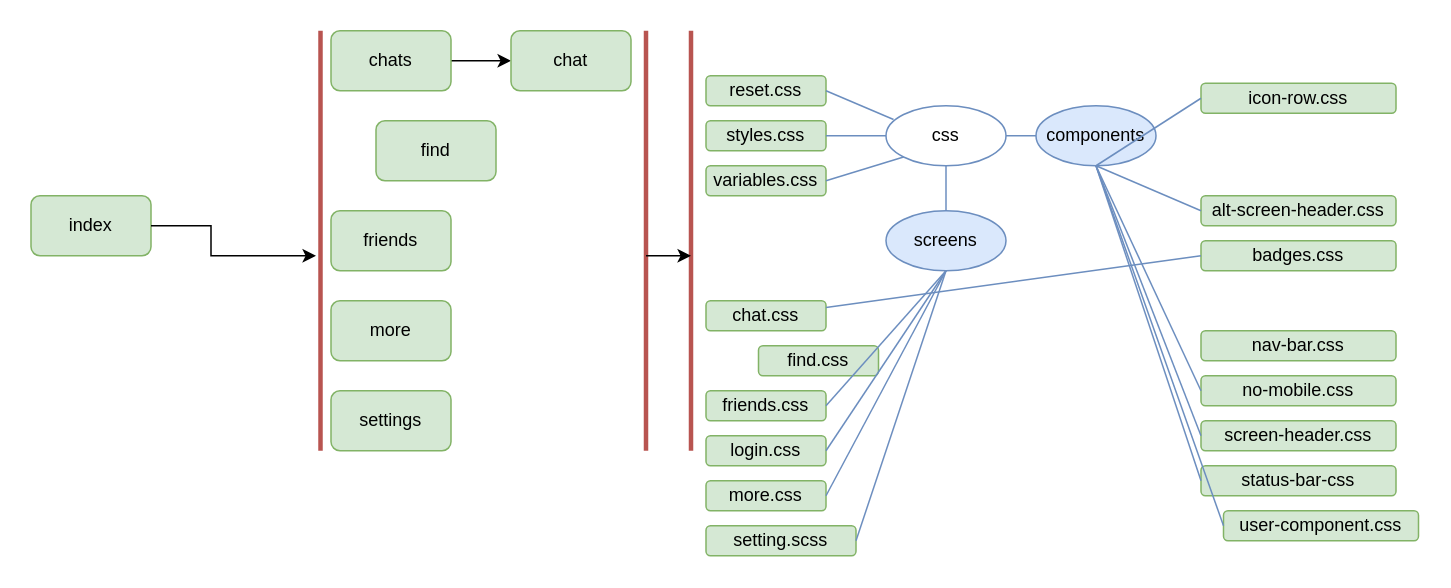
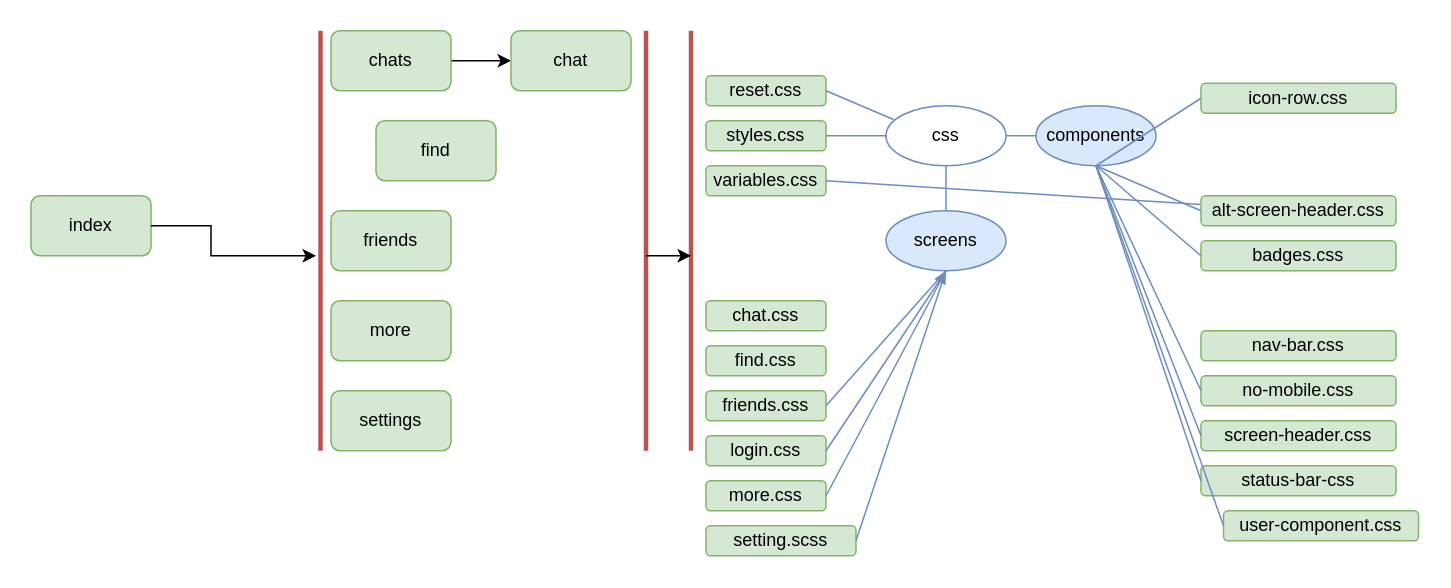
  <mxCell id="0" />
  <mxCell id="1" parent="0" />
  <mxCell id="2" value="index" style="rounded=1;whiteSpace=wrap;html=1;fillColor=#d5e8d4;strokeColor=#82b366;" vertex="1" parent="1"><mxGeometry x="20" y="130" width="80" height="40" as="geometry" /></mxCell>
  <mxCell id="3" value="settings" style="rounded=1;whiteSpace=wrap;html=1;fillColor=#d5e8d4;strokeColor=#82b366;" vertex="1" parent="1"><mxGeometry x="220" y="260" width="80" height="40" as="geometry" /></mxCell>
  <mxCell id="4" value="more" style="rounded=1;whiteSpace=wrap;html=1;fillColor=#d5e8d4;strokeColor=#82b366;" vertex="1" parent="1"><mxGeometry x="220" y="200" width="80" height="40" as="geometry" /></mxCell>
  <mxCell id="5" value="friends" style="rounded=1;whiteSpace=wrap;html=1;fillColor=#d5e8d4;strokeColor=#82b366;" vertex="1" parent="1"><mxGeometry x="220" y="140" width="80" height="40" as="geometry" /></mxCell>
  <mxCell id="6" value="find" style="rounded=1;whiteSpace=wrap;html=1;fillColor=#d5e8d4;strokeColor=#82b366;" vertex="1" parent="1"><mxGeometry x="250" y="80" width="80" height="40" as="geometry" /></mxCell>
  <mxCell id="7" style="edgeStyle=orthogonalEdgeStyle;rounded=0;orthogonalLoop=1;jettySize=auto;html=1;entryX=0;entryY=0.5;entryDx=0;entryDy=0;fillColor=#d5e8d4;" edge="1" parent="1" source="8" target="9"><mxGeometry relative="1" as="geometry" /></mxCell>
  <mxCell id="8" value="chats" style="rounded=1;whiteSpace=wrap;html=1;fillColor=#d5e8d4;strokeColor=#82b366;" vertex="1" parent="1"><mxGeometry x="220" y="20" width="80" height="40" as="geometry" /></mxCell>
  <mxCell id="9" value="chat" style="rounded=1;whiteSpace=wrap;html=1;fillColor=#d5e8d4;strokeColor=#82b366;" vertex="1" parent="1"><mxGeometry x="340" y="20" width="80" height="40" as="geometry" /></mxCell>
  <mxCell id="10" value="css" style="ellipse;whiteSpace=wrap;html=1;fillColor=#ffffff;strokeColor=#6c8ebf;" vertex="1" parent="1"><mxGeometry x="590" y="70" width="80" height="40" as="geometry" /></mxCell>
  <mxCell id="11" value="screens" style="ellipse;whiteSpace=wrap;html=1;fillColor=#dae8fc;strokeColor=#6c8ebf;" vertex="1" parent="1"><mxGeometry x="590" y="140" width="80" height="40" as="geometry" /></mxCell>
  <mxCell id="12" value="components" style="ellipse;whiteSpace=wrap;html=1;fillColor=#dae8fc;strokeColor=#6c8ebf;" vertex="1" parent="1"><mxGeometry x="690" y="70" width="80" height="40" as="geometry" /></mxCell>
  <mxCell id="13" value="reset.css" style="rounded=1;whiteSpace=wrap;html=1;fillColor=#d5e8d4;strokeColor=#82b366;" vertex="1" parent="1"><mxGeometry x="470" y="50" width="80" height="20" as="geometry" /></mxCell>
  <mxCell id="14" value="variables.css" style="rounded=1;whiteSpace=wrap;html=1;fillColor=#d5e8d4;strokeColor=#82b366;" vertex="1" parent="1"><mxGeometry x="470" y="110" width="80" height="20" as="geometry" /></mxCell>
  <mxCell id="15" value="styles.css" style="rounded=1;whiteSpace=wrap;html=1;fillColor=#d5e8d4;strokeColor=#82b366;" vertex="1" parent="1"><mxGeometry x="470" y="80" width="80" height="20" as="geometry" /></mxCell>
  <mxCell id="16" value="" style="endArrow=none;html=1;entryX=0.063;entryY=0.229;entryDx=0;entryDy=0;exitX=1;exitY=0.5;exitDx=0;exitDy=0;fillColor=#dae8fc;strokeColor=#6c8ebf;entryPerimeter=0;" edge="1" parent="1" source="13" target="10"><mxGeometry width="50" height="50" relative="1" as="geometry"><mxPoint x="730" y="-80" as="sourcePoint" /><mxPoint x="780" y="-130" as="targetPoint" /></mxGeometry></mxCell>
  <mxCell id="17" value="" style="endArrow=none;html=1;entryX=0;entryY=0.5;entryDx=0;entryDy=0;exitX=1;exitY=0.5;exitDx=0;exitDy=0;fillColor=#dae8fc;strokeColor=#6c8ebf;" edge="1" parent="1" source="15" target="10"><mxGeometry width="50" height="50" relative="1" as="geometry"><mxPoint x="550" y="-10" as="sourcePoint" /><mxPoint x="591.716" y="-35.858" as="targetPoint" /></mxGeometry></mxCell>
- <mxCell id="18" value="" style="endArrow=none;html=1;entryX=0;entryY=1;entryDx=0;entryDy=0;exitX=1;exitY=0.5;exitDx=0;exitDy=0;fillColor=#dae8fc;strokeColor=#6c8ebf;" edge="1" parent="1" source="14" target="10"><mxGeometry width="50" height="50" relative="1" as="geometry"><mxPoint x="560" y="0" as="sourcePoint" /><mxPoint x="601.716" y="-25.858" as="targetPoint" /></mxGeometry></mxCell>
+ <mxCell id="18" value="" style="endArrow=none;html=1;exitX=1;exitY=0.5;exitDx=0;exitDy=0;fillColor=#dae8fc;strokeColor=#6c8ebf;" edge="1" parent="1" source="14" target="36"><mxGeometry width="50" height="50" relative="1" as="geometry"><mxPoint x="560" y="0" as="sourcePoint" /><mxPoint x="601.716" y="-25.858" as="targetPoint" /></mxGeometry></mxCell>
  <mxCell id="19" value="" style="endArrow=none;html=1;entryX=0;entryY=0.5;entryDx=0;entryDy=0;exitX=1;exitY=0.5;exitDx=0;exitDy=0;fillColor=#dae8fc;strokeColor=#6c8ebf;" edge="1" parent="1" source="10" target="12"><mxGeometry width="50" height="50" relative="1" as="geometry"><mxPoint x="580" y="160" as="sourcePoint" /><mxPoint x="621.716" y="134.142" as="targetPoint" /></mxGeometry></mxCell>
  <mxCell id="20" value="" style="endArrow=none;html=1;exitX=0.5;exitY=1;exitDx=0;exitDy=0;fillColor=#dae8fc;strokeColor=#6c8ebf;" edge="1" parent="1" source="10" target="11"><mxGeometry width="50" height="50" relative="1" as="geometry"><mxPoint x="590" y="170" as="sourcePoint" /><mxPoint x="631.716" y="144.142" as="targetPoint" /></mxGeometry></mxCell>
  <mxCell id="21" value="" style="endArrow=none;html=1;fillColor=#f8cecc;strokeColor=#b85450;strokeWidth=3;" edge="1" parent="1"><mxGeometry width="50" height="50" relative="1" as="geometry"><mxPoint x="213" y="300" as="sourcePoint" /><mxPoint x="213" y="20" as="targetPoint" /></mxGeometry></mxCell>
  <mxCell id="22" style="edgeStyle=orthogonalEdgeStyle;rounded=0;orthogonalLoop=1;jettySize=auto;html=1;fillColor=#d5e8d4;exitX=1;exitY=0.5;exitDx=0;exitDy=0;" edge="1" parent="1" source="2"><mxGeometry relative="1" as="geometry"><mxPoint x="310" y="50" as="sourcePoint" /><mxPoint x="210" y="170" as="targetPoint" /><Array as="points"><mxPoint x="140" y="150" /><mxPoint x="140" y="170" /></Array></mxGeometry></mxCell>
  <mxCell id="23" value="" style="endArrow=none;html=1;fillColor=#f8cecc;strokeColor=#b85450;strokeWidth=3;" edge="1" parent="1"><mxGeometry width="50" height="50" relative="1" as="geometry"><mxPoint x="430" y="300" as="sourcePoint" /><mxPoint x="430" y="20" as="targetPoint" /></mxGeometry></mxCell>
  <mxCell id="24" value="" style="endArrow=none;html=1;fillColor=#f8cecc;strokeColor=#b85450;strokeWidth=3;" edge="1" parent="1"><mxGeometry width="50" height="50" relative="1" as="geometry"><mxPoint x="460" y="300" as="sourcePoint" /><mxPoint x="460" y="20" as="targetPoint" /></mxGeometry></mxCell>
  <mxCell id="25" style="edgeStyle=orthogonalEdgeStyle;rounded=0;orthogonalLoop=1;jettySize=auto;html=1;fillColor=#d5e8d4;" edge="1" parent="1"><mxGeometry relative="1" as="geometry"><mxPoint x="430" y="170" as="sourcePoint" /><mxPoint x="460" y="170" as="targetPoint" /></mxGeometry></mxCell>
  <mxCell id="26" value="chat.css" style="rounded=1;whiteSpace=wrap;html=1;fillColor=#d5e8d4;strokeColor=#82b366;" vertex="1" parent="1"><mxGeometry x="470" y="200" width="80" height="20" as="geometry" /></mxCell>
  <mxCell id="27" value="setting.scss" style="rounded=1;whiteSpace=wrap;html=1;fillColor=#d5e8d4;strokeColor=#82b366;" vertex="1" parent="1"><mxGeometry x="470" y="350" width="100" height="20" as="geometry" /></mxCell>
  <mxCell id="28" value="more.css" style="rounded=1;whiteSpace=wrap;html=1;fillColor=#d5e8d4;strokeColor=#82b366;" vertex="1" parent="1"><mxGeometry x="470" y="320" width="80" height="20" as="geometry" /></mxCell>
  <mxCell id="29" value="login.css" style="rounded=1;whiteSpace=wrap;html=1;fillColor=#d5e8d4;strokeColor=#82b366;" vertex="1" parent="1"><mxGeometry x="470" y="290" width="80" height="20" as="geometry" /></mxCell>
  <mxCell id="30" value="friends.css" style="rounded=1;whiteSpace=wrap;html=1;fillColor=#d5e8d4;strokeColor=#82b366;" vertex="1" parent="1"><mxGeometry x="470" y="260" width="80" height="20" as="geometry" /></mxCell>
- <mxCell id="31" value="find.css" style="rounded=1;whiteSpace=wrap;html=1;fillColor=#d5e8d4;strokeColor=#82b366;" vertex="1" parent="1"><mxGeometry x="505" y="230" width="80" height="20" as="geometry" /></mxCell>
+ <mxCell id="31" value="find.css" style="rounded=1;whiteSpace=wrap;html=1;fillColor=#d5e8d4;strokeColor=#82b366;" vertex="1" parent="1"><mxGeometry x="470" y="230" width="80" height="20" as="geometry" /></mxCell>
  <mxCell id="32" value="" style="endArrow=none;html=1;exitX=1;exitY=0.5;exitDx=0;exitDy=0;fillColor=#dae8fc;strokeColor=#6c8ebf;" edge="1" parent="1" source="30"><mxGeometry width="50" height="50" relative="1" as="geometry"><mxPoint x="570" y="230" as="sourcePoint" /><mxPoint x="630" y="180" as="targetPoint" /></mxGeometry></mxCell>
  <mxCell id="33" value="" style="endArrow=none;html=1;exitX=1;exitY=0.5;exitDx=0;exitDy=0;fillColor=#dae8fc;strokeColor=#6c8ebf;entryX=0.5;entryY=1;entryDx=0;entryDy=0;" edge="1" parent="1" source="29" target="11"><mxGeometry width="50" height="50" relative="1" as="geometry"><mxPoint x="580" y="240" as="sourcePoint" /><mxPoint x="660" y="210" as="targetPoint" /></mxGeometry></mxCell>
- <mxCell id="34" value="" style="endArrow=none;html=1;exitX=1;exitY=0.5;exitDx=0;exitDy=0;fillColor=#dae8fc;strokeColor=#6c8ebf;entryX=0.5;entryY=1;entryDx=0;entryDy=0;" edge="1" parent="1" source="28" target="11"><mxGeometry width="50" height="50" relative="1" as="geometry"><mxPoint x="590" y="250" as="sourcePoint" /><mxPoint x="670" y="220" as="targetPoint" /></mxGeometry></mxCell>
+ <mxCell id="34" value="" style="endArrow=block;html=1;exitX=1;exitY=0.5;exitDx=0;exitDy=0;fillColor=#dae8fc;strokeColor=#6c8ebf;entryX=0.5;entryY=1;entryDx=0;entryDy=0;" edge="1" parent="1" source="28" target="11"><mxGeometry width="50" height="50" relative="1" as="geometry"><mxPoint x="590" y="250" as="sourcePoint" /><mxPoint x="670" y="220" as="targetPoint" /></mxGeometry></mxCell>
  <mxCell id="35" value="" style="endArrow=none;html=1;exitX=1;exitY=0.5;exitDx=0;exitDy=0;fillColor=#dae8fc;strokeColor=#6c8ebf;entryX=0.5;entryY=1;entryDx=0;entryDy=0;" edge="1" parent="1" source="27" target="11"><mxGeometry width="50" height="50" relative="1" as="geometry"><mxPoint x="600" y="260" as="sourcePoint" /><mxPoint x="680" y="230" as="targetPoint" /></mxGeometry></mxCell>
  <mxCell id="36" value="alt-screen-header.css" style="rounded=1;whiteSpace=wrap;html=1;fillColor=#d5e8d4;strokeColor=#82b366;" vertex="1" parent="1"><mxGeometry x="800" y="130" width="130" height="20" as="geometry" /></mxCell>
  <mxCell id="37" value="screen-header.css" style="rounded=1;whiteSpace=wrap;html=1;fillColor=#d5e8d4;strokeColor=#82b366;" vertex="1" parent="1"><mxGeometry x="800" y="280" width="130" height="20" as="geometry" /></mxCell>
  <mxCell id="38" value="no-mobile.css" style="rounded=1;whiteSpace=wrap;html=1;fillColor=#d5e8d4;strokeColor=#82b366;" vertex="1" parent="1"><mxGeometry x="800" y="250" width="130" height="20" as="geometry" /></mxCell>
  <mxCell id="39" value="nav-bar.css" style="rounded=1;whiteSpace=wrap;html=1;fillColor=#d5e8d4;strokeColor=#82b366;" vertex="1" parent="1"><mxGeometry x="800" y="220" width="130" height="20" as="geometry" /></mxCell>
  <mxCell id="40" value="icon-row.css" style="rounded=1;whiteSpace=wrap;html=1;fillColor=#d5e8d4;strokeColor=#82b366;" vertex="1" parent="1"><mxGeometry x="800" y="55" width="130" height="20" as="geometry" /></mxCell>
  <mxCell id="41" value="badges.css" style="rounded=1;whiteSpace=wrap;html=1;fillColor=#d5e8d4;strokeColor=#82b366;" vertex="1" parent="1"><mxGeometry x="800" y="160" width="130" height="20" as="geometry" /></mxCell>
  <mxCell id="42" value="user-component.css" style="rounded=1;whiteSpace=wrap;html=1;fillColor=#d5e8d4;strokeColor=#82b366;" vertex="1" parent="1"><mxGeometry x="815" y="340" width="130" height="20" as="geometry" /></mxCell>
  <mxCell id="43" value="status-bar-css" style="rounded=1;whiteSpace=wrap;html=1;fillColor=#d5e8d4;strokeColor=#82b366;" vertex="1" parent="1"><mxGeometry x="800" y="310" width="130" height="20" as="geometry" /></mxCell>
  <mxCell id="44" value="" style="endArrow=none;html=1;exitX=0;exitY=0.5;exitDx=0;exitDy=0;fillColor=#dae8fc;strokeColor=#6c8ebf;entryX=0.5;entryY=1;entryDx=0;entryDy=0;" edge="1" parent="1" source="36" target="12"><mxGeometry width="50" height="50" relative="1" as="geometry"><mxPoint x="560" y="220" as="sourcePoint" /><mxPoint x="640" y="190" as="targetPoint" /></mxGeometry></mxCell>
  <mxCell id="45" value="" style="endArrow=none;html=1;exitX=0;exitY=0.5;exitDx=0;exitDy=0;fillColor=#dae8fc;strokeColor=#6c8ebf;entryX=0.5;entryY=1;entryDx=0;entryDy=0;" edge="1" parent="1" source="42" target="12"><mxGeometry width="50" height="50" relative="1" as="geometry"><mxPoint x="790" y="160" as="sourcePoint" /><mxPoint x="750" y="120" as="targetPoint" /></mxGeometry></mxCell>
  <mxCell id="46" value="" style="endArrow=none;html=1;exitX=0;exitY=0.5;exitDx=0;exitDy=0;fillColor=#dae8fc;strokeColor=#6c8ebf;entryX=0.5;entryY=1;entryDx=0;entryDy=0;" edge="1" parent="1" source="43" target="12"><mxGeometry width="50" height="50" relative="1" as="geometry"><mxPoint x="800" y="170" as="sourcePoint" /><mxPoint x="760" y="130" as="targetPoint" /></mxGeometry></mxCell>
- <mxCell id="47" value="" style="endArrow=none;html=1;exitX=0;exitY=0.5;exitDx=0;exitDy=0;fillColor=#dae8fc;strokeColor=#6c8ebf;" edge="1" parent="1" source="41" target="26"><mxGeometry width="50" height="50" relative="1" as="geometry"><mxPoint x="810" y="180" as="sourcePoint" /><mxPoint x="770" y="140" as="targetPoint" /></mxGeometry></mxCell>
+ <mxCell id="47" value="" style="endArrow=none;html=1;exitX=0;exitY=0.5;exitDx=0;exitDy=0;fillColor=#dae8fc;strokeColor=#6c8ebf;entryX=0.5;entryY=1;entryDx=0;entryDy=0;" edge="1" parent="1" source="41" target="12"><mxGeometry width="50" height="50" relative="1" as="geometry"><mxPoint x="810" y="180" as="sourcePoint" /><mxPoint x="770" y="140" as="targetPoint" /></mxGeometry></mxCell>
  <mxCell id="48" value="" style="endArrow=none;html=1;exitX=0;exitY=0.5;exitDx=0;exitDy=0;fillColor=#dae8fc;strokeColor=#6c8ebf;entryX=0.5;entryY=1;entryDx=0;entryDy=0;" edge="1" parent="1" source="40" target="12"><mxGeometry width="50" height="50" relative="1" as="geometry"><mxPoint x="820" y="190" as="sourcePoint" /><mxPoint x="780" y="150" as="targetPoint" /></mxGeometry></mxCell>
  <mxCell id="49" value="" style="endArrow=none;html=1;exitX=0;exitY=0.5;exitDx=0;exitDy=0;fillColor=#dae8fc;strokeColor=#6c8ebf;entryX=0.5;entryY=1;entryDx=0;entryDy=0;" edge="1" parent="1" source="37" target="12"><mxGeometry width="50" height="50" relative="1" as="geometry"><mxPoint x="830" y="200" as="sourcePoint" /><mxPoint x="790" y="160" as="targetPoint" /></mxGeometry></mxCell>
  <mxCell id="50" value="" style="endArrow=none;html=1;exitX=0;exitY=0.5;exitDx=0;exitDy=0;fillColor=#dae8fc;strokeColor=#6c8ebf;entryX=0.5;entryY=1;entryDx=0;entryDy=0;" edge="1" parent="1" source="38" target="12"><mxGeometry width="50" height="50" relative="1" as="geometry"><mxPoint x="850" y="220" as="sourcePoint" /><mxPoint x="810" y="180" as="targetPoint" /></mxGeometry></mxCell>
